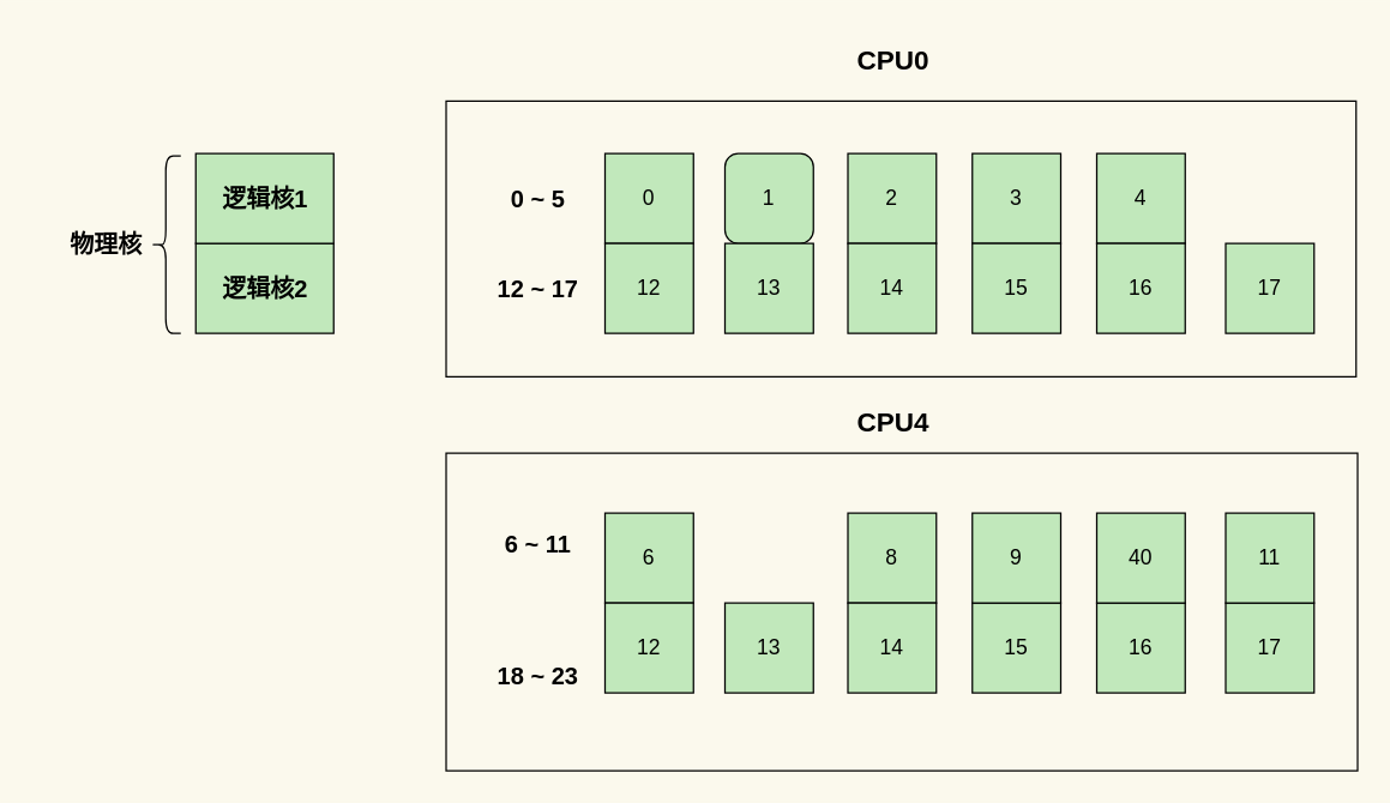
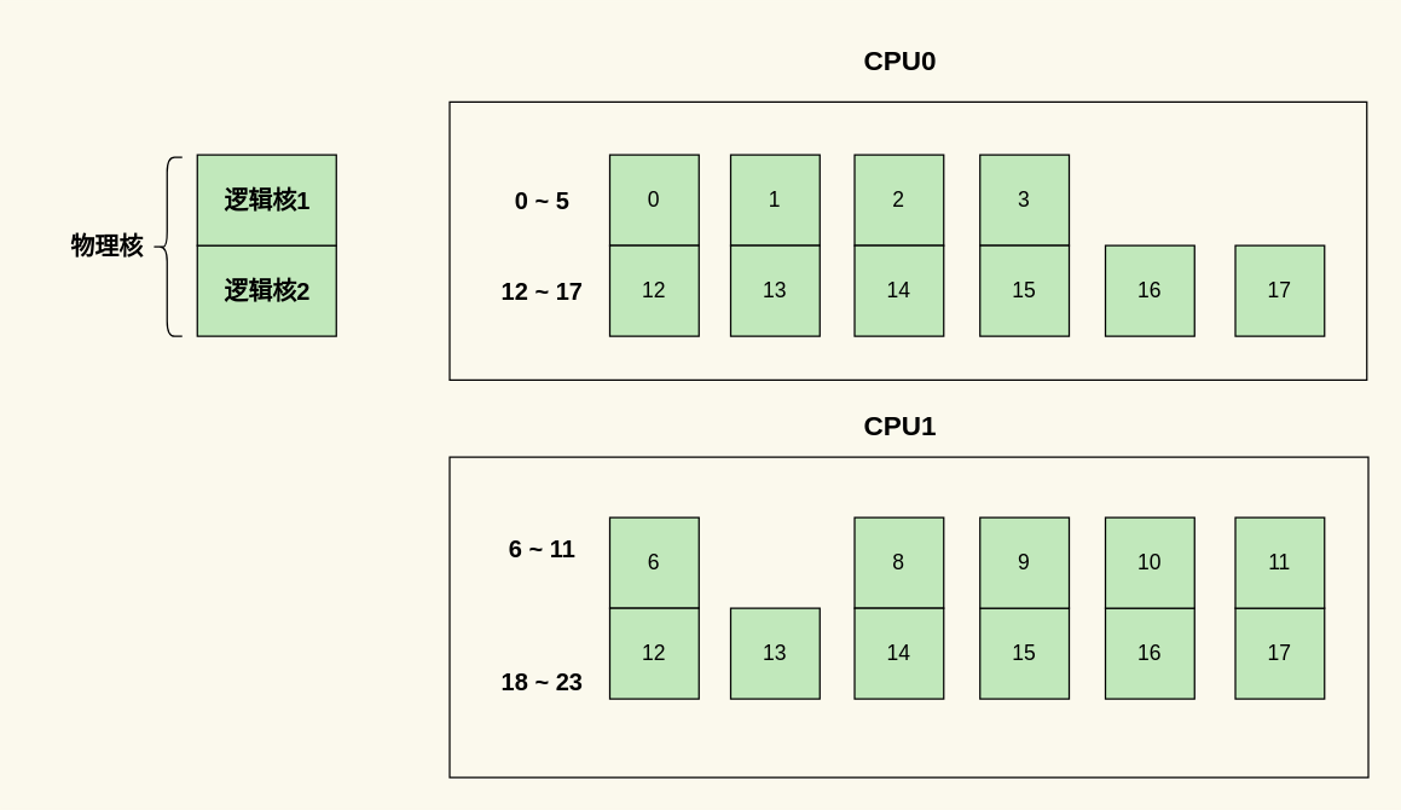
  <mxCell id="0" />
  <mxCell id="1" parent="0" />
  <mxCell id="2" value="" style="rounded=0;whiteSpace=wrap;html=1;gradientColor=none;fillColor=none;" parent="1" vertex="1"><mxGeometry x="297" y="67" width="607" height="184" as="geometry" /></mxCell>
  <mxCell id="3" value="0" style="rounded=0;whiteSpace=wrap;html=1;fillColor=#c1e8bb;gradientColor=none;fontSize=14;" parent="1" vertex="1"><mxGeometry x="403" y="102" width="59" height="60" as="geometry" /></mxCell>
- <mxCell id="4" value="1" style="whiteSpace=wrap;html=1;fillColor=#c1e8bb;gradientColor=none;fontSize=14;rounded=1;" parent="1" vertex="1"><mxGeometry x="483" y="102" width="59" height="60" as="geometry" /></mxCell>
+ <mxCell id="4" value="1" style="rounded=0;whiteSpace=wrap;html=1;fillColor=#c1e8bb;gradientColor=none;fontSize=14;" parent="1" vertex="1"><mxGeometry x="483" y="102" width="59" height="60" as="geometry" /></mxCell>
  <mxCell id="5" value="" style="rounded=0;whiteSpace=wrap;html=1;fillColor=#c1e8bb;gradientColor=none;" parent="1" vertex="1"><mxGeometry x="130" y="162" width="92" height="60" as="geometry" /></mxCell>
  <mxCell id="6" value="" style="shape=curlyBracket;whiteSpace=wrap;html=1;rounded=1;flipH=1;fillColor=#c1e8bb;gradientColor=none;rotation=-180;" parent="1" vertex="1"><mxGeometry x="100" y="103.5" width="20" height="118.5" as="geometry" /></mxCell>
  <mxCell id="7" value="物理核" style="text;strokeColor=none;fillColor=none;html=1;fontSize=16;fontStyle=1;verticalAlign=middle;align=center;" parent="1" vertex="1"><mxGeometry y="142.75" width="100" height="40" as="geometry" x="20" /></mxCell>
  <mxCell id="8" value="逻辑核2" style="text;strokeColor=none;fillColor=none;html=1;fontSize=16;fontStyle=1;verticalAlign=middle;align=center;" parent="1" vertex="1"><mxGeometry x="126" y="172" width="100" height="40" as="geometry" /></mxCell>
  <mxCell id="9" value="12" style="rounded=0;whiteSpace=wrap;html=1;fillColor=#c1e8bb;gradientColor=none;fontSize=14;" parent="1" vertex="1"><mxGeometry x="403" y="162" width="59" height="60" as="geometry" /></mxCell>
  <mxCell id="10" value="13" style="rounded=0;whiteSpace=wrap;html=1;fillColor=#c1e8bb;gradientColor=none;fontSize=14;" parent="1" vertex="1"><mxGeometry x="483" y="162" width="59" height="60" as="geometry" /></mxCell>
  <mxCell id="11" value="" style="rounded=0;whiteSpace=wrap;html=1;fillColor=#c1e8bb;gradientColor=none;" parent="1" vertex="1"><mxGeometry x="130" y="102" width="92" height="60" as="geometry" /></mxCell>
  <mxCell id="12" value="逻辑核1" style="text;strokeColor=none;fillColor=none;html=1;fontSize=16;fontStyle=1;verticalAlign=middle;align=center;" parent="1" vertex="1"><mxGeometry x="126" y="112" width="100" height="40" as="geometry" /></mxCell>
  <mxCell id="13" value="" style="rounded=0;whiteSpace=wrap;html=1;gradientColor=none;fillColor=none;" vertex="1" parent="1"><mxGeometry x="297" y="302" width="608" height="212" as="geometry" /></mxCell>
  <mxCell id="14" value="0 ~ 5" style="text;strokeColor=none;fillColor=none;html=1;fontSize=16;fontStyle=1;verticalAlign=middle;align=center;" vertex="1" parent="1"><mxGeometry x="308" y="112" width="100" height="40" as="geometry" /></mxCell>
  <mxCell id="15" value="18 ~ 23" style="text;strokeColor=none;fillColor=none;html=1;fontSize=16;fontStyle=1;verticalAlign=middle;align=center;" vertex="1" parent="1"><mxGeometry x="308" y="431" width="100" height="40" as="geometry" /></mxCell>
  <mxCell id="16" value="12 ~ 17" style="text;strokeColor=none;fillColor=none;html=1;fontSize=16;fontStyle=1;verticalAlign=middle;align=center;" vertex="1" parent="1"><mxGeometry x="308" y="172" width="100" height="40" as="geometry" /></mxCell>
  <mxCell id="17" value="6 ~ 11" style="text;strokeColor=none;fillColor=none;html=1;fontSize=16;fontStyle=1;verticalAlign=middle;align=center;" vertex="1" parent="1"><mxGeometry x="308" y="343" width="100" height="40" as="geometry" /></mxCell>
  <mxCell id="18" value="&lt;font style=&quot;font-size: 18px;&quot;&gt;CPU0&lt;/font&gt;" style="text;strokeColor=none;fillColor=none;html=1;fontSize=16;fontStyle=1;verticalAlign=middle;align=center;" vertex="1" parent="1"><mxGeometry x="544.5" y="20" width="100" height="40" as="geometry" /></mxCell>
- <mxCell id="19" value="&lt;font style=&quot;font-size: 18px;&quot;&gt;CPU4&lt;/font&gt;" style="text;strokeColor=none;fillColor=none;html=1;fontSize=16;fontStyle=1;verticalAlign=middle;align=center;" vertex="1" parent="1"><mxGeometry x="544.5" y="262" width="100" height="40" as="geometry" /></mxCell>
+ <mxCell id="19" value="&lt;font style=&quot;font-size: 18px;&quot;&gt;CPU1&lt;/font&gt;" style="text;strokeColor=none;fillColor=none;html=1;fontSize=16;fontStyle=1;verticalAlign=middle;align=center;" vertex="1" parent="1"><mxGeometry x="544.5" y="262" width="100" height="40" as="geometry" /></mxCell>
  <mxCell id="20" value="2" style="rounded=0;whiteSpace=wrap;html=1;fillColor=#c1e8bb;gradientColor=none;fontSize=14;" vertex="1" parent="1"><mxGeometry x="565" y="102" width="59" height="60" as="geometry" /></mxCell>
  <mxCell id="21" value="14" style="rounded=0;whiteSpace=wrap;html=1;fillColor=#c1e8bb;gradientColor=none;fontSize=14;" vertex="1" parent="1"><mxGeometry x="565" y="162" width="59" height="60" as="geometry" /></mxCell>
  <mxCell id="22" value="3" style="rounded=0;whiteSpace=wrap;html=1;fillColor=#c1e8bb;gradientColor=none;fontSize=14;" vertex="1" parent="1"><mxGeometry x="648" y="102" width="59" height="60" as="geometry" /></mxCell>
  <mxCell id="23" value="15" style="rounded=0;whiteSpace=wrap;html=1;fillColor=#c1e8bb;gradientColor=none;fontSize=14;" vertex="1" parent="1"><mxGeometry x="648" y="162" width="59" height="60" as="geometry" /></mxCell>
- <mxCell id="24" value="4" style="rounded=0;whiteSpace=wrap;html=1;fillColor=#c1e8bb;gradientColor=none;fontSize=14;" vertex="1" parent="1"><mxGeometry x="731" y="102" width="59" height="60" as="geometry" /></mxCell>
  <mxCell id="25" value="16" style="rounded=0;whiteSpace=wrap;html=1;fillColor=#c1e8bb;gradientColor=none;fontSize=14;" vertex="1" parent="1"><mxGeometry x="731" y="162" width="59" height="60" as="geometry" /></mxCell>
  <mxCell id="26" value="17" style="rounded=0;whiteSpace=wrap;html=1;fillColor=#c1e8bb;gradientColor=none;fontSize=14;" vertex="1" parent="1"><mxGeometry x="817" y="162" width="59" height="60" as="geometry" /></mxCell>
  <mxCell id="27" value="17" style="rounded=0;whiteSpace=wrap;html=1;fillColor=#c1e8bb;gradientColor=none;fontSize=14;" vertex="1" parent="1"><mxGeometry x="817" y="402" width="59" height="60" as="geometry" /></mxCell>
  <mxCell id="28" value="6" style="rounded=0;whiteSpace=wrap;html=1;fillColor=#c1e8bb;gradientColor=none;fontSize=14;" vertex="1" parent="1"><mxGeometry x="403" y="342" width="59" height="60" as="geometry" /></mxCell>
  <mxCell id="29" value="11" style="rounded=0;whiteSpace=wrap;html=1;fillColor=#c1e8bb;gradientColor=none;fontSize=14;" vertex="1" parent="1"><mxGeometry x="817" y="342" width="59" height="60" as="geometry" /></mxCell>
  <mxCell id="30" value="16" style="rounded=0;whiteSpace=wrap;html=1;fillColor=#c1e8bb;gradientColor=none;fontSize=14;" vertex="1" parent="1"><mxGeometry x="731" y="402" width="59" height="60" as="geometry" /></mxCell>
  <mxCell id="31" value="15" style="rounded=0;whiteSpace=wrap;html=1;fillColor=#c1e8bb;gradientColor=none;fontSize=14;" vertex="1" parent="1"><mxGeometry x="648" y="402" width="59" height="60" as="geometry" /></mxCell>
  <mxCell id="32" value="9" style="rounded=0;whiteSpace=wrap;html=1;fillColor=#c1e8bb;gradientColor=none;fontSize=14;" vertex="1" parent="1"><mxGeometry x="648" y="342" width="59" height="60" as="geometry" /></mxCell>
- <mxCell id="33" value="40" style="rounded=0;whiteSpace=wrap;html=1;fillColor=#c1e8bb;gradientColor=none;fontSize=14;" vertex="1" parent="1"><mxGeometry x="731" y="342" width="59" height="60" as="geometry" /></mxCell>
+ <mxCell id="33" value="10" style="rounded=0;whiteSpace=wrap;html=1;fillColor=#c1e8bb;gradientColor=none;fontSize=14;" vertex="1" parent="1"><mxGeometry x="731" y="342" width="59" height="60" as="geometry" /></mxCell>
  <mxCell id="34" value="8" style="rounded=0;whiteSpace=wrap;html=1;fillColor=#c1e8bb;gradientColor=none;fontSize=14;" vertex="1" parent="1"><mxGeometry x="565" y="342" width="59" height="60" as="geometry" /></mxCell>
  <mxCell id="35" value="14" style="rounded=0;whiteSpace=wrap;html=1;fillColor=#c1e8bb;gradientColor=none;fontSize=14;" vertex="1" parent="1"><mxGeometry x="565" y="402" width="59" height="60" as="geometry" /></mxCell>
  <mxCell id="36" value="13" style="rounded=0;whiteSpace=wrap;html=1;fillColor=#c1e8bb;gradientColor=none;fontSize=14;" vertex="1" parent="1"><mxGeometry x="483" y="402" width="59" height="60" as="geometry" /></mxCell>
  <mxCell id="37" value="12" style="rounded=0;whiteSpace=wrap;html=1;fillColor=#c1e8bb;gradientColor=none;fontSize=14;" vertex="1" parent="1"><mxGeometry x="403" y="402" width="59" height="60" as="geometry" /></mxCell>
